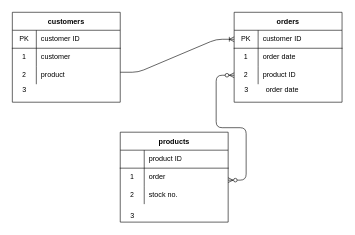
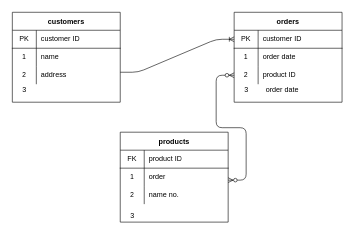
  <mxCell id="0" />
  <mxCell id="1" parent="0" />
  <mxCell id="2" value="customers" style="shape=table;startSize=30;container=1;collapsible=0;childLayout=tableLayout;fixedRows=1;rowLines=0;fontStyle=1;align=center;pointerEvents=1;" parent="1" vertex="1"><mxGeometry x="20" y="20" width="180" height="150" as="geometry" /></mxCell>
  <mxCell id="3" value="" style="shape=partialRectangle;html=1;whiteSpace=wrap;collapsible=0;dropTarget=0;pointerEvents=1;fillColor=none;top=0;left=0;bottom=1;right=0;points=[[0,0.5],[1,0.5]];portConstraint=eastwest;" parent="2" vertex="1"><mxGeometry y="30" width="180" height="30" as="geometry" /></mxCell>
  <mxCell id="4" value="PK" style="shape=partialRectangle;html=1;whiteSpace=wrap;connectable=0;fillColor=none;top=0;left=0;bottom=0;right=0;overflow=hidden;pointerEvents=1;" parent="3" vertex="1"><mxGeometry width="40" height="30" as="geometry" /></mxCell>
  <mxCell id="5" value="customer ID" style="shape=partialRectangle;html=1;whiteSpace=wrap;connectable=0;fillColor=none;top=0;left=0;bottom=0;right=0;align=left;spacingLeft=6;overflow=hidden;pointerEvents=1;" parent="3" vertex="1"><mxGeometry x="40" width="140" height="30" as="geometry" /></mxCell>
  <mxCell id="6" value="" style="shape=partialRectangle;html=1;whiteSpace=wrap;collapsible=0;dropTarget=0;pointerEvents=1;fillColor=none;top=0;left=0;bottom=0;right=0;points=[[0,0.5],[1,0.5]];portConstraint=eastwest;" parent="2" vertex="1"><mxGeometry y="60" width="180" height="30" as="geometry" /></mxCell>
  <mxCell id="7" value="1" style="shape=partialRectangle;html=1;whiteSpace=wrap;connectable=0;fillColor=none;top=0;left=0;bottom=0;right=0;overflow=hidden;pointerEvents=1;" parent="6" vertex="1"><mxGeometry width="40" height="30" as="geometry" /></mxCell>
- <mxCell id="8" value="customer" style="shape=partialRectangle;html=1;whiteSpace=wrap;connectable=0;fillColor=none;top=0;left=0;bottom=0;right=0;align=left;spacingLeft=6;overflow=hidden;pointerEvents=1;" parent="6" vertex="1"><mxGeometry x="40" width="140" height="30" as="geometry" /></mxCell>
+ <mxCell id="8" value="name" style="shape=partialRectangle;html=1;whiteSpace=wrap;connectable=0;fillColor=none;top=0;left=0;bottom=0;right=0;align=left;spacingLeft=6;overflow=hidden;pointerEvents=1;" parent="6" vertex="1"><mxGeometry x="40" width="140" height="30" as="geometry" /></mxCell>
  <mxCell id="9" value="" style="shape=partialRectangle;html=1;whiteSpace=wrap;collapsible=0;dropTarget=0;pointerEvents=1;fillColor=none;top=0;left=0;bottom=0;right=0;points=[[0,0.5],[1,0.5]];portConstraint=eastwest;" parent="2" vertex="1"><mxGeometry y="90" width="180" height="30" as="geometry" /></mxCell>
  <mxCell id="10" value="2" style="shape=partialRectangle;html=1;whiteSpace=wrap;connectable=0;fillColor=none;top=0;left=0;bottom=0;right=0;overflow=hidden;pointerEvents=1;" parent="9" vertex="1"><mxGeometry width="40" height="30" as="geometry" /></mxCell>
- <mxCell id="11" value="product" style="shape=partialRectangle;html=1;whiteSpace=wrap;connectable=0;fillColor=none;top=0;left=0;bottom=0;right=0;align=left;spacingLeft=6;overflow=hidden;pointerEvents=1;" parent="9" vertex="1"><mxGeometry x="40" width="140" height="30" as="geometry" /></mxCell>
+ <mxCell id="11" value="address" style="shape=partialRectangle;html=1;whiteSpace=wrap;connectable=0;fillColor=none;top=0;left=0;bottom=0;right=0;align=left;spacingLeft=6;overflow=hidden;pointerEvents=1;" parent="9" vertex="1"><mxGeometry x="40" width="140" height="30" as="geometry" /></mxCell>
  <mxCell id="12" value="orders" style="shape=table;startSize=30;container=1;collapsible=0;childLayout=tableLayout;fixedRows=1;rowLines=0;fontStyle=1;align=center;pointerEvents=1;" parent="1" vertex="1"><mxGeometry x="390" y="20" width="180" height="150" as="geometry" /></mxCell>
  <mxCell id="13" value="" style="shape=partialRectangle;html=1;whiteSpace=wrap;collapsible=0;dropTarget=0;pointerEvents=1;fillColor=none;top=0;left=0;bottom=1;right=0;points=[[0,0.5],[1,0.5]];portConstraint=eastwest;" parent="12" vertex="1"><mxGeometry y="30" width="180" height="30" as="geometry" /></mxCell>
  <mxCell id="14" value="PK" style="shape=partialRectangle;html=1;whiteSpace=wrap;connectable=0;fillColor=none;top=0;left=0;bottom=0;right=0;overflow=hidden;pointerEvents=1;" parent="13" vertex="1"><mxGeometry width="40" height="30" as="geometry" /></mxCell>
  <mxCell id="15" value="customer ID" style="shape=partialRectangle;html=1;whiteSpace=wrap;connectable=0;fillColor=none;top=0;left=0;bottom=0;right=0;align=left;spacingLeft=6;overflow=hidden;pointerEvents=1;" parent="13" vertex="1"><mxGeometry x="40" width="140" height="30" as="geometry" /></mxCell>
  <mxCell id="16" value="" style="shape=partialRectangle;html=1;whiteSpace=wrap;collapsible=0;dropTarget=0;pointerEvents=1;fillColor=none;top=0;left=0;bottom=0;right=0;points=[[0,0.5],[1,0.5]];portConstraint=eastwest;" parent="12" vertex="1"><mxGeometry y="60" width="180" height="30" as="geometry" /></mxCell>
  <mxCell id="17" value="1" style="shape=partialRectangle;html=1;whiteSpace=wrap;connectable=0;fillColor=none;top=0;left=0;bottom=0;right=0;overflow=hidden;pointerEvents=1;" parent="16" vertex="1"><mxGeometry width="40" height="30" as="geometry" /></mxCell>
  <mxCell id="18" value="order date" style="shape=partialRectangle;html=1;whiteSpace=wrap;connectable=0;fillColor=none;top=0;left=0;bottom=0;right=0;align=left;spacingLeft=6;overflow=hidden;pointerEvents=1;" parent="16" vertex="1"><mxGeometry x="40" width="140" height="30" as="geometry" /></mxCell>
  <mxCell id="19" value="" style="shape=partialRectangle;html=1;whiteSpace=wrap;collapsible=0;dropTarget=0;pointerEvents=1;fillColor=none;top=0;left=0;bottom=0;right=0;points=[[0,0.5],[1,0.5]];portConstraint=eastwest;" parent="12" vertex="1"><mxGeometry y="90" width="180" height="30" as="geometry" /></mxCell>
  <mxCell id="20" value="2" style="shape=partialRectangle;html=1;whiteSpace=wrap;connectable=0;fillColor=none;top=0;left=0;bottom=0;right=0;overflow=hidden;pointerEvents=1;" parent="19" vertex="1"><mxGeometry width="40" height="30" as="geometry" /></mxCell>
  <mxCell id="21" value="product ID" style="shape=partialRectangle;html=1;whiteSpace=wrap;connectable=0;fillColor=none;top=0;left=0;bottom=0;right=0;align=left;spacingLeft=6;overflow=hidden;pointerEvents=1;" parent="19" vertex="1"><mxGeometry x="40" width="140" height="30" as="geometry" /></mxCell>
  <mxCell id="22" value="products" style="shape=table;startSize=30;container=1;collapsible=0;childLayout=tableLayout;fixedRows=1;rowLines=0;fontStyle=1;align=center;pointerEvents=1;" parent="1" vertex="1"><mxGeometry x="200" y="220" width="180" height="150" as="geometry" /></mxCell>
  <mxCell id="23" value="" style="shape=partialRectangle;html=1;whiteSpace=wrap;collapsible=0;dropTarget=0;pointerEvents=1;fillColor=none;top=0;left=0;bottom=1;right=0;points=[[0,0.5],[1,0.5]];portConstraint=eastwest;" parent="22" vertex="1"><mxGeometry y="30" width="180" height="30" as="geometry" /></mxCell>
+ <mxCell id="24" value="FK" style="shape=partialRectangle;html=1;whiteSpace=wrap;connectable=0;fillColor=none;top=0;left=0;bottom=0;right=0;overflow=hidden;pointerEvents=1;" parent="23" vertex="1"><mxGeometry width="40" height="30" as="geometry" /></mxCell>
  <mxCell id="25" value="product ID" style="shape=partialRectangle;html=1;whiteSpace=wrap;connectable=0;fillColor=none;top=0;left=0;bottom=0;right=0;align=left;spacingLeft=6;overflow=hidden;pointerEvents=1;" parent="23" vertex="1"><mxGeometry x="40" width="140" height="30" as="geometry" /></mxCell>
  <mxCell id="26" value="" style="shape=partialRectangle;html=1;whiteSpace=wrap;collapsible=0;dropTarget=0;pointerEvents=1;fillColor=none;top=0;left=0;bottom=0;right=0;points=[[0,0.5],[1,0.5]];portConstraint=eastwest;" parent="22" vertex="1"><mxGeometry y="60" width="180" height="30" as="geometry" /></mxCell>
  <mxCell id="27" value="1" style="shape=partialRectangle;html=1;whiteSpace=wrap;connectable=0;fillColor=none;top=0;left=0;bottom=0;right=0;overflow=hidden;pointerEvents=1;" parent="26" vertex="1"><mxGeometry width="40" height="30" as="geometry" /></mxCell>
  <mxCell id="28" value="order" style="shape=partialRectangle;html=1;whiteSpace=wrap;connectable=0;fillColor=none;top=0;left=0;bottom=0;right=0;align=left;spacingLeft=6;overflow=hidden;pointerEvents=1;" parent="26" vertex="1"><mxGeometry x="40" width="140" height="30" as="geometry" /></mxCell>
  <mxCell id="29" value="" style="shape=partialRectangle;html=1;whiteSpace=wrap;collapsible=0;dropTarget=0;pointerEvents=1;fillColor=none;top=0;left=0;bottom=0;right=0;points=[[0,0.5],[1,0.5]];portConstraint=eastwest;" parent="22" vertex="1"><mxGeometry y="90" width="180" height="30" as="geometry" /></mxCell>
  <mxCell id="30" value="2" style="shape=partialRectangle;html=1;whiteSpace=wrap;connectable=0;fillColor=none;top=0;left=0;bottom=0;right=0;overflow=hidden;pointerEvents=1;" parent="29" vertex="1"><mxGeometry width="40" height="30" as="geometry" /></mxCell>
- <mxCell id="31" value="stock no." style="shape=partialRectangle;html=1;whiteSpace=wrap;connectable=0;fillColor=none;top=0;left=0;bottom=0;right=0;align=left;spacingLeft=6;overflow=hidden;pointerEvents=1;" parent="29" vertex="1"><mxGeometry x="40" width="140" height="30" as="geometry" /></mxCell>
+ <mxCell id="31" value="name no." style="shape=partialRectangle;html=1;whiteSpace=wrap;connectable=0;fillColor=none;top=0;left=0;bottom=0;right=0;align=left;spacingLeft=6;overflow=hidden;pointerEvents=1;" parent="29" vertex="1"><mxGeometry x="40" width="140" height="30" as="geometry" /></mxCell>
  <mxCell id="32" value="" style="edgeStyle=entityRelationEdgeStyle;fontSize=12;html=1;endArrow=ERoneToMany;entryX=0;entryY=0.5;entryDx=0;entryDy=0;" parent="1" target="13" edge="1"><mxGeometry width="100" height="100" relative="1" as="geometry"><mxPoint x="200" y="120" as="sourcePoint" /><mxPoint x="300" y="20" as="targetPoint" /></mxGeometry></mxCell>
  <mxCell id="33" value="" style="edgeStyle=entityRelationEdgeStyle;fontSize=12;html=1;endArrow=ERzeroToMany;endFill=1;startArrow=ERzeroToMany;entryX=0;entryY=0.5;entryDx=0;entryDy=0;" parent="1" target="19" edge="1"><mxGeometry width="100" height="100" relative="1" as="geometry"><mxPoint x="380" y="300" as="sourcePoint" /><mxPoint x="480" y="200" as="targetPoint" /></mxGeometry></mxCell>
  <mxCell id="34" value="3" style="text;html=1;align=center;verticalAlign=middle;resizable=0;points=[];autosize=1;strokeColor=none;" parent="1" vertex="1"><mxGeometry x="30" y="140" width="20" height="20" as="geometry" /></mxCell>
  <mxCell id="35" value="3" style="text;html=1;align=center;verticalAlign=middle;resizable=0;points=[];autosize=1;strokeColor=none;" parent="1" vertex="1"><mxGeometry x="400" y="140" width="20" height="20" as="geometry" /></mxCell>
  <mxCell id="36" value="order date" style="text;html=1;align=center;verticalAlign=middle;resizable=0;points=[];autosize=1;strokeColor=none;" parent="1" vertex="1"><mxGeometry x="435" y="140" width="70" height="20" as="geometry" /></mxCell>
  <mxCell id="37" value="3" style="text;html=1;align=center;verticalAlign=middle;resizable=0;points=[];autosize=1;strokeColor=none;" parent="1" vertex="1"><mxGeometry x="210" y="350" width="20" height="20" as="geometry" /></mxCell>
